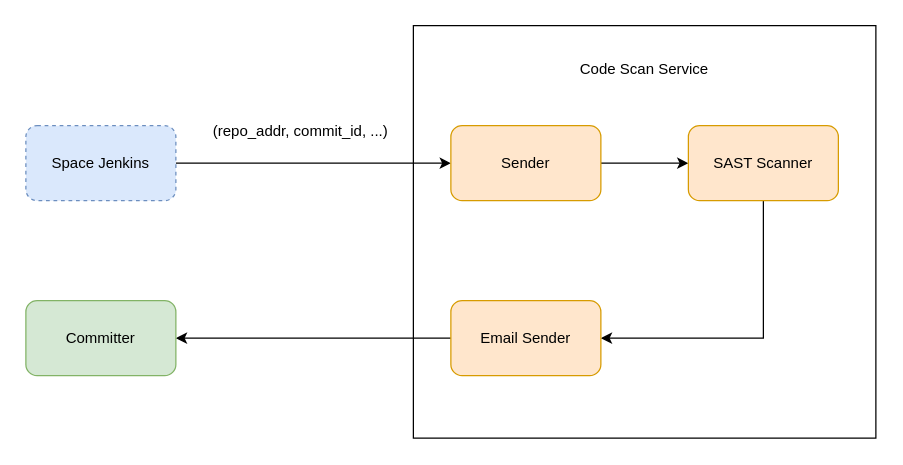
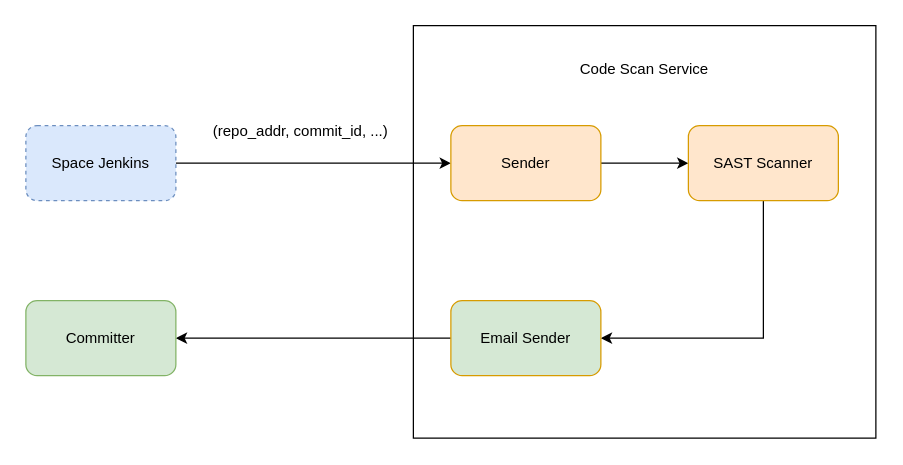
  <mxCell id="0" />
  <mxCell id="1" parent="0" />
  <mxCell id="2" value="" style="rounded=0;whiteSpace=wrap;html=1;" vertex="1" parent="1"><mxGeometry x="330" y="20" width="370" height="330" as="geometry" /></mxCell>
  <mxCell id="3" style="edgeStyle=orthogonalEdgeStyle;rounded=0;orthogonalLoop=1;jettySize=auto;html=1;entryX=0;entryY=0.5;entryDx=0;entryDy=0;" edge="1" parent="1" source="4" target="6"><mxGeometry relative="1" as="geometry" /></mxCell>
  <mxCell id="4" value="Space Jenkins" style="rounded=1;whiteSpace=wrap;html=1;fillColor=#dae8fc;strokeColor=#6c8ebf;dashed=1;" vertex="1" parent="1"><mxGeometry x="20" y="100" width="120" height="60" as="geometry" /></mxCell>
  <mxCell id="5" style="edgeStyle=orthogonalEdgeStyle;rounded=0;orthogonalLoop=1;jettySize=auto;html=1;entryX=0;entryY=0.5;entryDx=0;entryDy=0;" edge="1" parent="1" source="6" target="9"><mxGeometry relative="1" as="geometry" /></mxCell>
  <mxCell id="6" value="Sender" style="rounded=1;whiteSpace=wrap;html=1;fillColor=#ffe6cc;strokeColor=#d79b00;" vertex="1" parent="1"><mxGeometry x="360" y="100" width="120" height="60" as="geometry" /></mxCell>
  <mxCell id="7" value="(repo_addr, commit_id, ...)" style="text;html=1;strokeColor=none;fillColor=none;align=center;verticalAlign=middle;whiteSpace=wrap;rounded=0;" vertex="1" parent="1"><mxGeometry x="140" y="90" width="200" height="30" as="geometry" /></mxCell>
  <mxCell id="8" style="edgeStyle=orthogonalEdgeStyle;rounded=0;orthogonalLoop=1;jettySize=auto;html=1;entryX=1;entryY=0.5;entryDx=0;entryDy=0;" edge="1" parent="1" source="9" target="11"><mxGeometry relative="1" as="geometry"><Array as="points"><mxPoint x="610" y="270" /></Array></mxGeometry></mxCell>
  <mxCell id="9" value="SAST Scanner" style="rounded=1;whiteSpace=wrap;html=1;fillColor=#ffe6cc;strokeColor=#d79b00;" vertex="1" parent="1"><mxGeometry x="550" y="100" width="120" height="60" as="geometry" /></mxCell>
  <mxCell id="10" style="edgeStyle=orthogonalEdgeStyle;rounded=0;orthogonalLoop=1;jettySize=auto;html=1;" edge="1" parent="1" source="11" target="12"><mxGeometry relative="1" as="geometry" /></mxCell>
- <mxCell id="11" value="Email Sender" style="rounded=1;whiteSpace=wrap;html=1;fillColor=#ffe6cc;strokeColor=#d79b00;" vertex="1" parent="1"><mxGeometry x="360" y="240" width="120" height="60" as="geometry" /></mxCell>
+ <mxCell id="11" value="Email Sender" style="rounded=1;whiteSpace=wrap;html=1;fillColor=#d5e8d4;strokeColor=#d79b00;" vertex="1" parent="1"><mxGeometry x="360" y="240" width="120" height="60" as="geometry" /></mxCell>
  <mxCell id="12" value="Committer" style="rounded=1;whiteSpace=wrap;html=1;fillColor=#d5e8d4;strokeColor=#82b366;" vertex="1" parent="1"><mxGeometry x="20" y="240" width="120" height="60" as="geometry" /></mxCell>
  <mxCell id="13" value="Code Scan Service" style="text;html=1;strokeColor=none;fillColor=none;align=center;verticalAlign=middle;whiteSpace=wrap;rounded=0;" vertex="1" parent="1"><mxGeometry x="440" y="40" width="150" height="30" as="geometry" /></mxCell>
